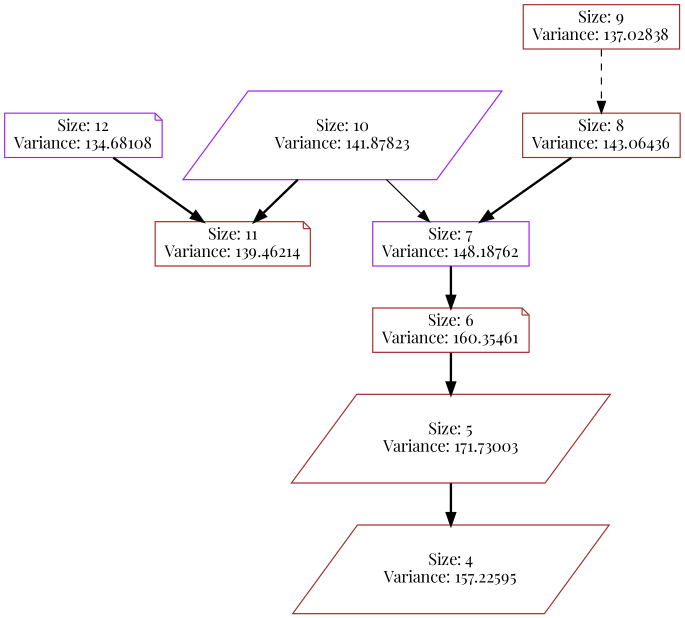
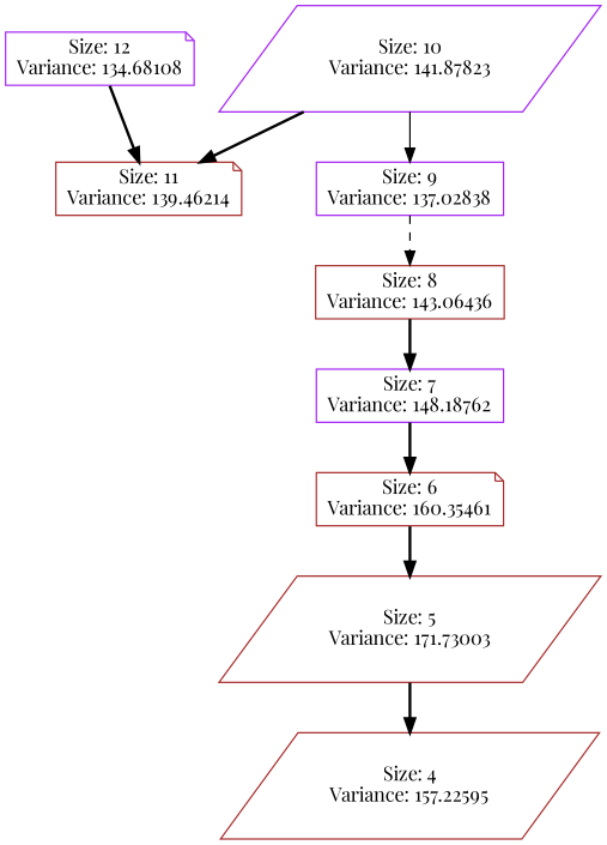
  digraph {
    L=7
    fontname="Playfair Display"
    node [color=brown fontname="Playfair Display" shape=note]
    edge [fontname="Playfair Display" style=bold]
    "Size: 12\nVariance: 134.68108" [color=purple]
    "Size: 11\nVariance: 139.46214"
    "Size: 10\nVariance: 141.87823" [color=purple shape=parallelogram]
-   "Size: 9\nVariance: 137.02838" [shape=box]
+   "Size: 9\nVariance: 137.02838" [color=purple shape=box]
    "Size: 8\nVariance: 143.06436" [shape=box]
    "Size: 7\nVariance: 148.18762" [color=purple shape=box]
    "Size: 6\nVariance: 160.35461"
    "Size: 5\nVariance: 171.73003" [shape=parallelogram]
    "Size: 4\nVariance: 157.22595" [shape=parallelogram]
    "Size: 12\nVariance: 134.68108" -> "Size: 11\nVariance: 139.46214"
    "Size: 10\nVariance: 141.87823" -> "Size: 11\nVariance: 139.46214"
-   "Size: 10\nVariance: 141.87823" -> "Size: 7\nVariance: 148.18762" [style=solid]
+   "Size: 10\nVariance: 141.87823" -> "Size: 9\nVariance: 137.02838" [style=solid]
    "Size: 9\nVariance: 137.02838" -> "Size: 8\nVariance: 143.06436" [style=dashed]
    "Size: 8\nVariance: 143.06436" -> "Size: 7\nVariance: 148.18762"
    "Size: 7\nVariance: 148.18762" -> "Size: 6\nVariance: 160.35461"
    "Size: 6\nVariance: 160.35461" -> "Size: 5\nVariance: 171.73003"
    "Size: 5\nVariance: 171.73003" -> "Size: 4\nVariance: 157.22595"
  }
